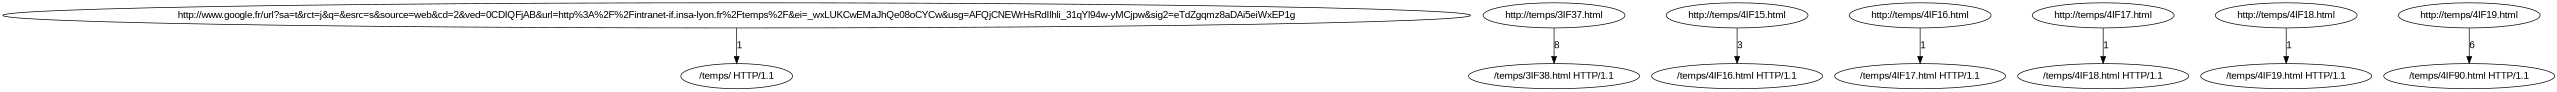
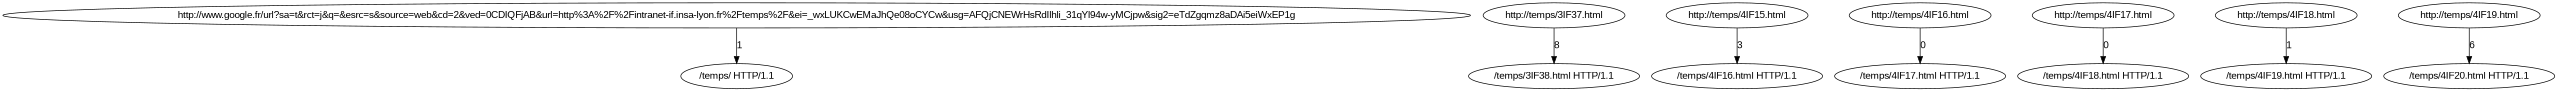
  digraph {
    fontname="Liberation Sans"
    node [fontname="Liberation Sans"]
    edge [fontname="Liberation Sans"]
    n1 [label="/temps/ HTTP/1.1"]
    n2 [label="http://www.google.fr/url?sa=t&rct=j&q=&esrc=s&source=web&cd=2&ved=0CDIQFjAB&url=http%3A%2F%2Fintranet-if.insa-lyon.fr%2Ftemps%2F&ei=_wxLUKCwEMaJhQe08oCYCw&usg=AFQjCNEWrHsRdIlhli_31qYl94w-yMCjpw&sig2=eTdZgqmz8aDAi5eiWxEP1g"]
    n3 [label="/temps/3IF38.html HTTP/1.1"]
    n4 [label="http://temps/3IF37.html"]
    n5 [label="/temps/4IF16.html HTTP/1.1"]
    n6 [label="http://temps/4IF15.html"]
    n7 [label="/temps/4IF17.html HTTP/1.1"]
    n8 [label="http://temps/4IF16.html"]
    n9 [label="/temps/4IF18.html HTTP/1.1"]
    n10 [label="http://temps/4IF17.html"]
    n11 [label="/temps/4IF19.html HTTP/1.1"]
    n12 [label="http://temps/4IF18.html"]
-   n13 [label="/temps/4IF90.html HTTP/1.1"]
+   n13 [label="/temps/4IF20.html HTTP/1.1"]
    n14 [label="http://temps/4IF19.html"]
    n2 -> n1 [label=1]
    n4 -> n3 [label=8]
    n6 -> n5 [label=3]
-   n8 -> n7 [label=1]
-   n10 -> n9 [label=1]
+   n8 -> n7 [label=0]
+   n10 -> n9 [label=0]
    n12 -> n11 [label=1]
    n14 -> n13 [label=6]
  }
